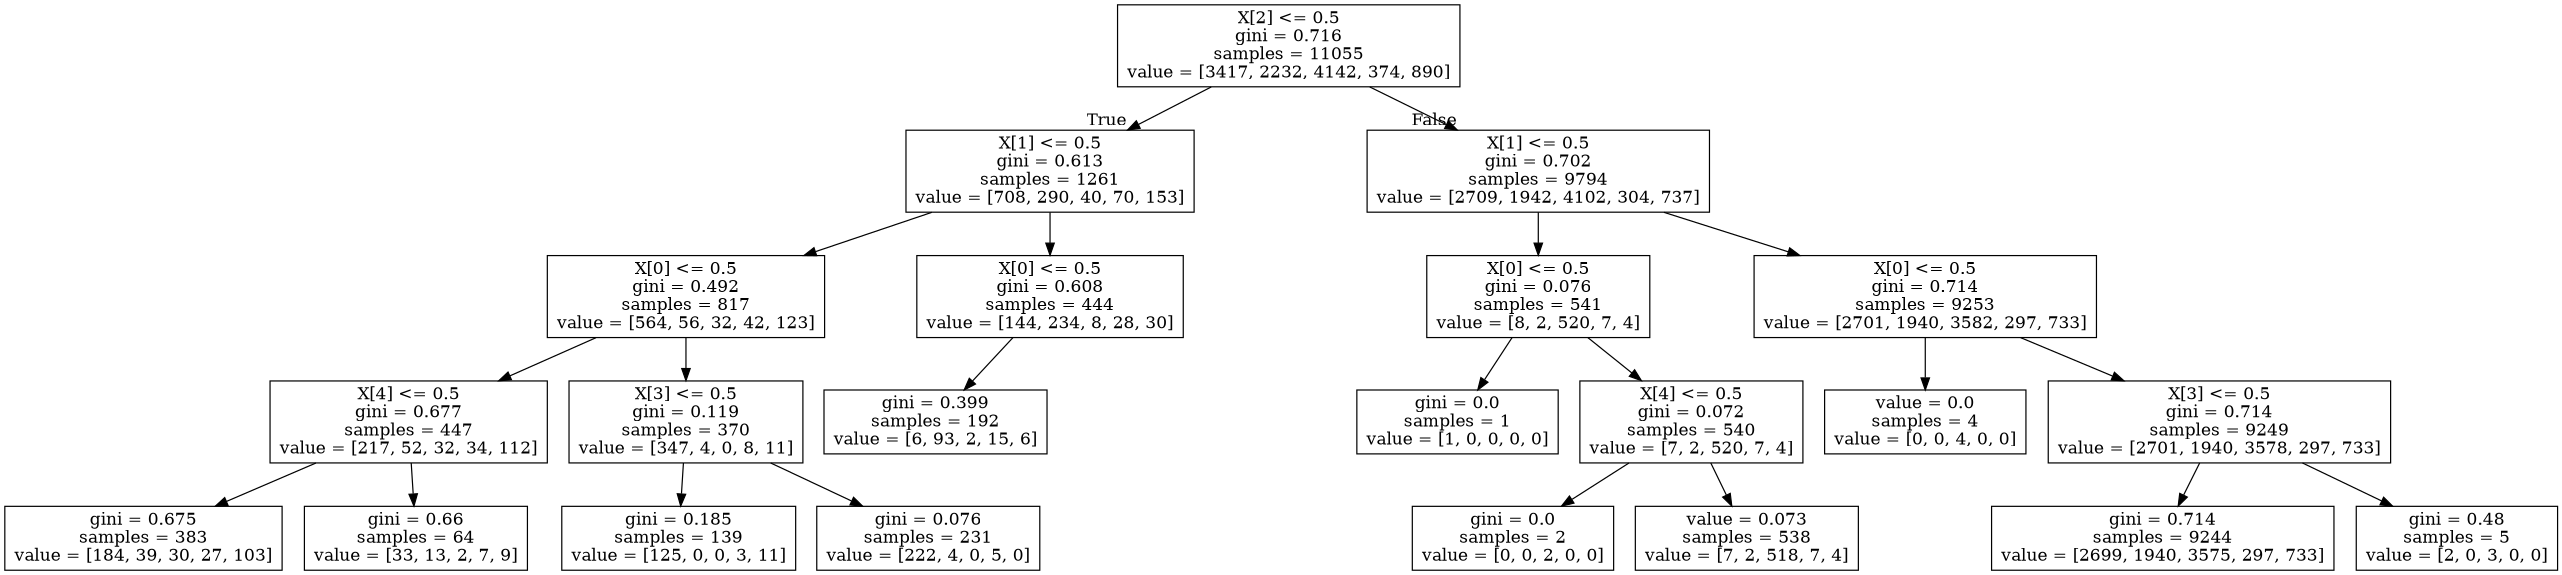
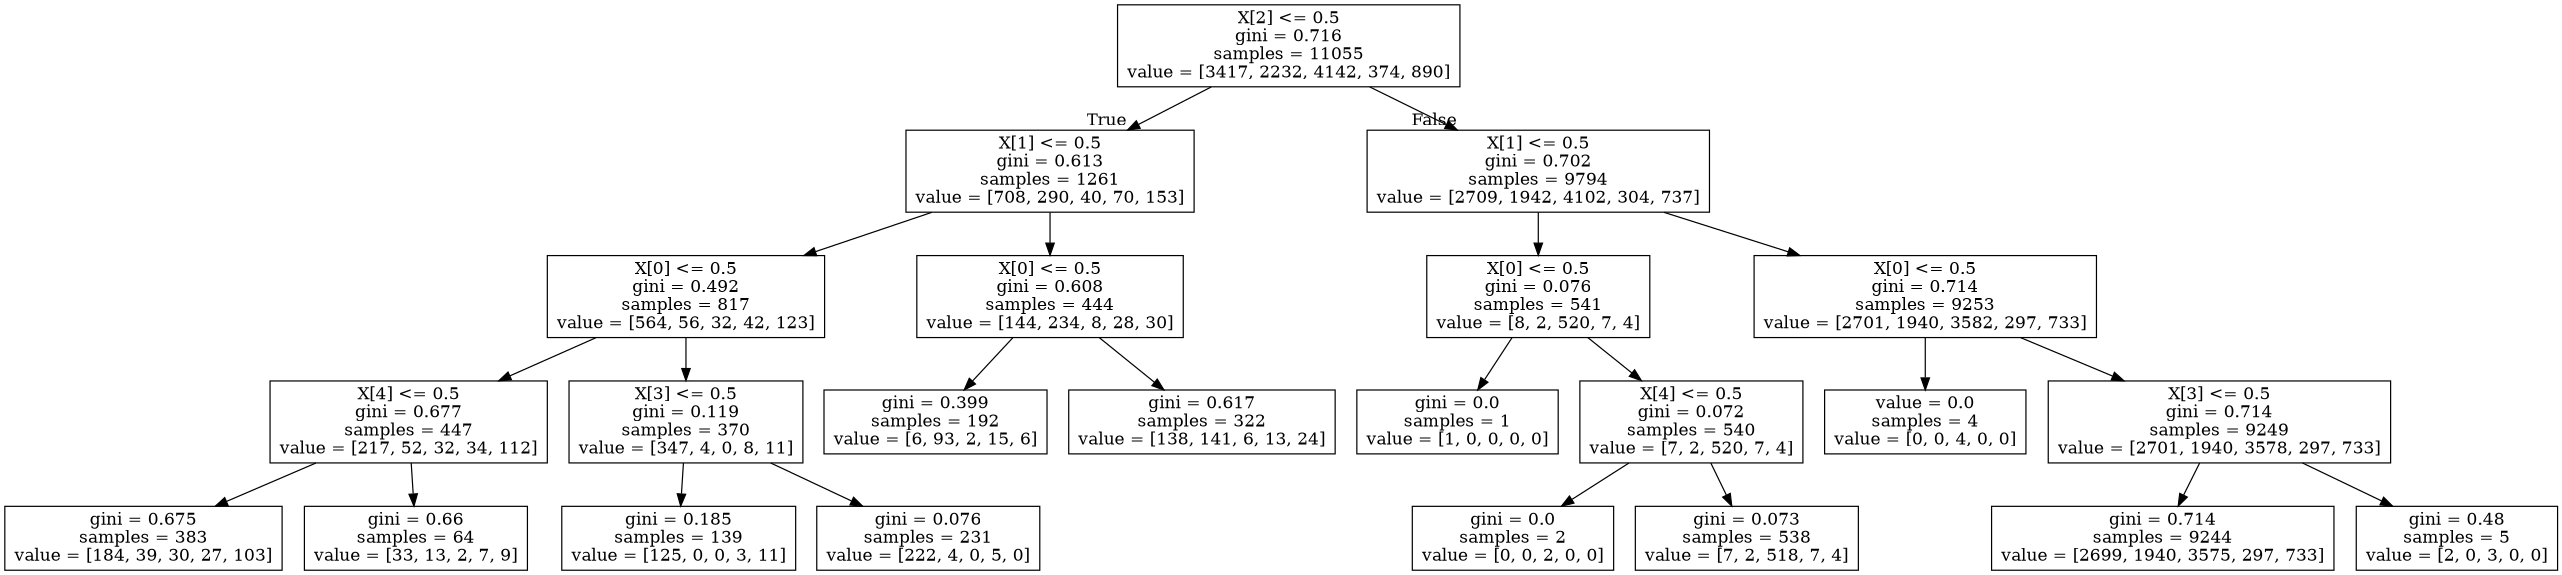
  digraph {
    node [shape=box]
    n1 [label="X[2] <= 0.5\ngini = 0.716\nsamples = 11055\nvalue = [3417, 2232, 4142, 374, 890]"]
    n2 [label="X[1] <= 0.5\ngini = 0.613\nsamples = 1261\nvalue = [708, 290, 40, 70, 153]"]
    n3 [label="X[1] <= 0.5\ngini = 0.702\nsamples = 9794\nvalue = [2709, 1942, 4102, 304, 737]"]
    n4 [label="X[0] <= 0.5\ngini = 0.492\nsamples = 817\nvalue = [564, 56, 32, 42, 123]"]
    n5 [label="X[0] <= 0.5\ngini = 0.608\nsamples = 444\nvalue = [144, 234, 8, 28, 30]"]
    n6 [label="X[0] <= 0.5\ngini = 0.076\nsamples = 541\nvalue = [8, 2, 520, 7, 4]"]
    n7 [label="X[0] <= 0.5\ngini = 0.714\nsamples = 9253\nvalue = [2701, 1940, 3582, 297, 733]"]
    n8 [label="X[4] <= 0.5\ngini = 0.677\nsamples = 447\nvalue = [217, 52, 32, 34, 112]"]
    n9 [label="X[3] <= 0.5\ngini = 0.119\nsamples = 370\nvalue = [347, 4, 0, 8, 11]"]
    n10 [label="gini = 0.399\nsamples = 192\nvalue = [6, 93, 2, 15, 6]"]
+   n11 [label="gini = 0.617\nsamples = 322\nvalue = [138, 141, 6, 13, 24]"]
    n12 [label="gini = 0.675\nsamples = 383\nvalue = [184, 39, 30, 27, 103]"]
    n13 [label="gini = 0.66\nsamples = 64\nvalue = [33, 13, 2, 7, 9]"]
    n14 [label="gini = 0.185\nsamples = 139\nvalue = [125, 0, 0, 3, 11]"]
    n15 [label="gini = 0.076\nsamples = 231\nvalue = [222, 4, 0, 5, 0]"]
    n16 [label="gini = 0.0\nsamples = 1\nvalue = [1, 0, 0, 0, 0]"]
    n17 [label="X[4] <= 0.5\ngini = 0.072\nsamples = 540\nvalue = [7, 2, 520, 7, 4]"]
    n18 [label="value = 0.0\nsamples = 4\nvalue = [0, 0, 4, 0, 0]"]
    n19 [label="X[3] <= 0.5\ngini = 0.714\nsamples = 9249\nvalue = [2701, 1940, 3578, 297, 733]"]
    n20 [label="gini = 0.0\nsamples = 2\nvalue = [0, 0, 2, 0, 0]"]
-   n21 [label="value = 0.073\nsamples = 538\nvalue = [7, 2, 518, 7, 4]"]
+   n21 [label="gini = 0.073\nsamples = 538\nvalue = [7, 2, 518, 7, 4]"]
    n22 [label="gini = 0.714\nsamples = 9244\nvalue = [2699, 1940, 3575, 297, 733]"]
    n23 [label="gini = 0.48\nsamples = 5\nvalue = [2, 0, 3, 0, 0]"]
    n1 -> n2 [headlabel=True labelangle=45 labeldistance=2.5]
    n1 -> n3 [headlabel=False labelangle=-45 labeldistance=2.5]
    n2 -> n4
    n2 -> n5
    n3 -> n6
    n3 -> n7
    n4 -> n8
    n4 -> n9
    n5 -> n10
+   n5 -> n11
    n6 -> n16
    n6 -> n17
    n7 -> n18
    n7 -> n19
    n8 -> n12
    n8 -> n13
    n9 -> n14
    n9 -> n15
    n17 -> n20
    n17 -> n21
    n19 -> n22
    n19 -> n23
  }
